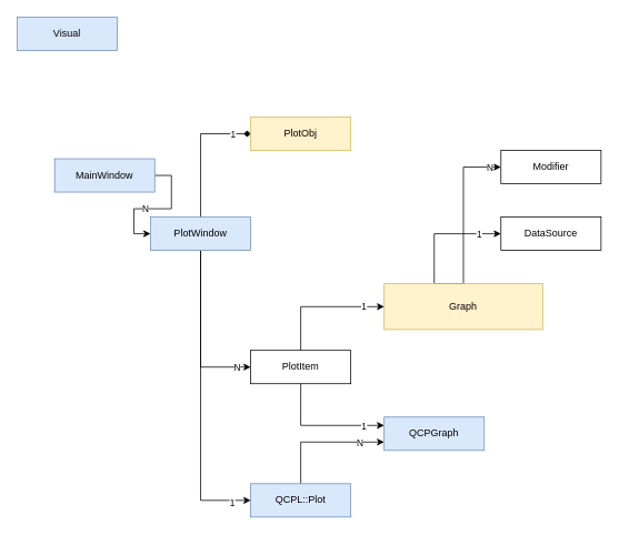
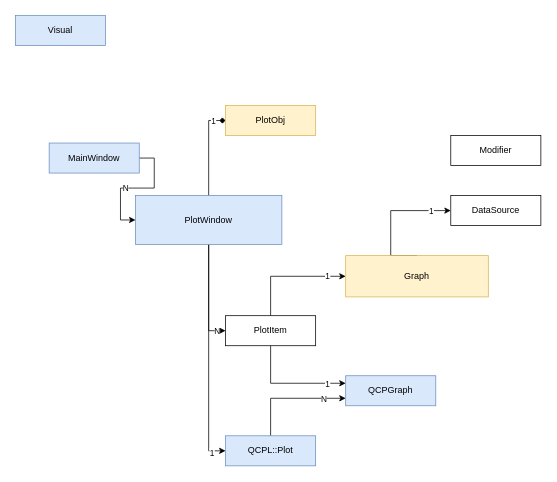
  <mxCell id="0" />
  <mxCell id="1" parent="0" />
  <mxCell id="2" style="edgeStyle=orthogonalEdgeStyle;rounded=0;orthogonalLoop=1;jettySize=auto;html=1;exitX=0.5;exitY=0;exitDx=0;exitDy=0;entryX=0;entryY=0.5;entryDx=0;entryDy=0;endArrow=diamond;" edge="1" parent="1" source="8" target="12"><mxGeometry relative="1" as="geometry" /></mxCell>
  <mxCell id="3" value="1" style="edgeLabel;html=1;align=center;verticalAlign=middle;resizable=0;points=[];" vertex="1" connectable="0" parent="2"><mxGeometry x="0.73" relative="1" as="geometry"><mxPoint as="offset" /></mxGeometry></mxCell>
  <mxCell id="4" style="edgeStyle=orthogonalEdgeStyle;rounded=0;orthogonalLoop=1;jettySize=auto;html=1;exitX=0.5;exitY=1;exitDx=0;exitDy=0;entryX=0;entryY=0.5;entryDx=0;entryDy=0;" edge="1" parent="1" source="8" target="23"><mxGeometry relative="1" as="geometry" /></mxCell>
  <mxCell id="5" value="N" style="edgeLabel;html=1;align=center;verticalAlign=middle;resizable=0;points=[];" vertex="1" connectable="0" parent="4"><mxGeometry x="0.832" relative="1" as="geometry"><mxPoint as="offset" /></mxGeometry></mxCell>
  <mxCell id="6" style="edgeStyle=orthogonalEdgeStyle;rounded=0;orthogonalLoop=1;jettySize=auto;html=1;exitX=0.5;exitY=1;exitDx=0;exitDy=0;entryX=0;entryY=0.5;entryDx=0;entryDy=0;" edge="1" parent="1" source="8" target="26"><mxGeometry relative="1" as="geometry" /></mxCell>
  <mxCell id="7" value="1" style="edgeLabel;html=1;align=center;verticalAlign=middle;resizable=0;points=[];" vertex="1" connectable="0" parent="6"><mxGeometry x="0.874" y="-2" relative="1" as="geometry"><mxPoint as="offset" /></mxGeometry></mxCell>
- <mxCell id="8" value="PlotWindow" style="rounded=0;whiteSpace=wrap;html=1;fillColor=#dae8fc;strokeColor=#6c8ebf;" vertex="1" parent="1"><mxGeometry x="180" y="260" width="120" height="40" as="geometry" /></mxCell>
+ <mxCell id="8" value="PlotWindow" style="rounded=0;whiteSpace=wrap;html=1;fillColor=#dae8fc;strokeColor=#6c8ebf;" vertex="1" parent="1"><mxGeometry x="180" y="260" width="195" height="65" as="geometry" /></mxCell>
  <mxCell id="9" style="edgeStyle=orthogonalEdgeStyle;rounded=0;orthogonalLoop=1;jettySize=auto;html=1;exitX=1;exitY=0.5;exitDx=0;exitDy=0;entryX=0;entryY=0.5;entryDx=0;entryDy=0;" edge="1" parent="1" source="11" target="8"><mxGeometry relative="1" as="geometry" /></mxCell>
  <mxCell id="10" value="N" style="edgeLabel;html=1;align=center;verticalAlign=middle;resizable=0;points=[];" vertex="1" connectable="0" parent="9"><mxGeometry x="0.182" y="-1" relative="1" as="geometry"><mxPoint as="offset" /></mxGeometry></mxCell>
  <mxCell id="11" value="MainWindow" style="rounded=0;whiteSpace=wrap;html=1;fillColor=#dae8fc;strokeColor=#6c8ebf;" vertex="1" parent="1"><mxGeometry x="65" y="190" width="120" height="40" as="geometry" /></mxCell>
  <mxCell id="12" value="PlotObj" style="rounded=0;whiteSpace=wrap;html=1;fillColor=#fff2cc;strokeColor=#d6b656;" vertex="1" parent="1"><mxGeometry x="300" y="140" width="120" height="40" as="geometry" /></mxCell>
  <mxCell id="13" style="edgeStyle=orthogonalEdgeStyle;rounded=0;orthogonalLoop=1;jettySize=auto;html=1;exitX=0.5;exitY=0;exitDx=0;exitDy=0;entryX=0;entryY=0.5;entryDx=0;entryDy=0;" edge="1" parent="1" source="17" target="27"><mxGeometry relative="1" as="geometry"><Array as="points"><mxPoint x="520" y="280" /></Array></mxGeometry></mxCell>
  <mxCell id="14" value="1" style="edgeLabel;html=1;align=center;verticalAlign=middle;resizable=0;points=[];" vertex="1" connectable="0" parent="13"><mxGeometry x="0.598" y="-1" relative="1" as="geometry"><mxPoint x="8" y="-1" as="offset" /></mxGeometry></mxCell>
- <mxCell id="15" style="edgeStyle=orthogonalEdgeStyle;rounded=0;orthogonalLoop=1;jettySize=auto;html=1;exitX=0.5;exitY=0;exitDx=0;exitDy=0;entryX=0;entryY=0.5;entryDx=0;entryDy=0;" edge="1" parent="1" source="17" target="28"><mxGeometry relative="1" as="geometry" /></mxCell>
- <mxCell id="16" value="N" style="edgeLabel;html=1;align=center;verticalAlign=middle;resizable=0;points=[];" vertex="1" connectable="0" parent="15"><mxGeometry x="0.645" y="-1" relative="1" as="geometry"><mxPoint x="19" y="-1" as="offset" /></mxGeometry></mxCell>
  <mxCell id="17" value="Graph" style="rounded=0;whiteSpace=wrap;html=1;fillColor=#fff2cc;strokeColor=#d6b656;" vertex="1" parent="1"><mxGeometry x="460" y="340" width="190" height="55" as="geometry" /></mxCell>
  <mxCell id="18" value="QCPGraph" style="rounded=0;whiteSpace=wrap;html=1;fillColor=#dae8fc;strokeColor=#6c8ebf;" vertex="1" parent="1"><mxGeometry x="460" y="500" width="120" height="40" as="geometry" /></mxCell>
  <mxCell id="19" style="edgeStyle=orthogonalEdgeStyle;rounded=0;orthogonalLoop=1;jettySize=auto;html=1;exitX=0.5;exitY=0;exitDx=0;exitDy=0;entryX=0;entryY=0.5;entryDx=0;entryDy=0;" edge="1" parent="1" source="23" target="17"><mxGeometry relative="1" as="geometry" /></mxCell>
  <mxCell id="20" value="1" style="edgeLabel;html=1;align=center;verticalAlign=middle;resizable=0;points=[];" vertex="1" connectable="0" parent="19"><mxGeometry x="0.677" relative="1" as="geometry"><mxPoint as="offset" /></mxGeometry></mxCell>
  <mxCell id="21" style="edgeStyle=orthogonalEdgeStyle;rounded=0;orthogonalLoop=1;jettySize=auto;html=1;exitX=0.5;exitY=1;exitDx=0;exitDy=0;entryX=0;entryY=0.25;entryDx=0;entryDy=0;" edge="1" parent="1" source="23" target="18"><mxGeometry relative="1" as="geometry" /></mxCell>
  <mxCell id="22" value="1" style="edgeLabel;html=1;align=center;verticalAlign=middle;resizable=0;points=[];" vertex="1" connectable="0" parent="21"><mxGeometry x="0.67" relative="1" as="geometry"><mxPoint as="offset" /></mxGeometry></mxCell>
  <mxCell id="23" value="PlotItem" style="rounded=0;whiteSpace=wrap;html=1;" vertex="1" parent="1"><mxGeometry x="300" y="420" width="120" height="40" as="geometry" /></mxCell>
  <mxCell id="24" style="edgeStyle=orthogonalEdgeStyle;rounded=0;orthogonalLoop=1;jettySize=auto;html=1;exitX=0.5;exitY=0;exitDx=0;exitDy=0;entryX=0;entryY=0.75;entryDx=0;entryDy=0;" edge="1" parent="1" source="26" target="18"><mxGeometry relative="1" as="geometry"><Array as="points"><mxPoint x="360" y="530" /></Array></mxGeometry></mxCell>
  <mxCell id="25" value="N" style="edgeLabel;html=1;align=center;verticalAlign=middle;resizable=0;points=[];fontSize=11;labelBackgroundColor=default;" vertex="1" connectable="0" parent="24"><mxGeometry x="0.48" y="-1" relative="1" as="geometry"><mxPoint x="9" y="-1" as="offset" /></mxGeometry></mxCell>
  <mxCell id="26" value="QCPL::Plot" style="rounded=0;whiteSpace=wrap;html=1;fillColor=#dae8fc;strokeColor=#6c8ebf;" vertex="1" parent="1"><mxGeometry x="300" y="580" width="120" height="40" as="geometry" /></mxCell>
  <mxCell id="27" value="DataSource" style="rounded=0;whiteSpace=wrap;html=1;" vertex="1" parent="1"><mxGeometry x="600" y="260" width="120" height="40" as="geometry" /></mxCell>
  <mxCell id="28" value="Modifier" style="rounded=0;whiteSpace=wrap;html=1;" vertex="1" parent="1"><mxGeometry x="600" y="180" width="120" height="40" as="geometry" /></mxCell>
  <mxCell id="29" value="Visual" style="rounded=0;whiteSpace=wrap;html=1;fillColor=#dae8fc;strokeColor=#6c8ebf;" vertex="1" parent="1"><mxGeometry x="20" y="20" width="120" height="40" as="geometry" /></mxCell>
